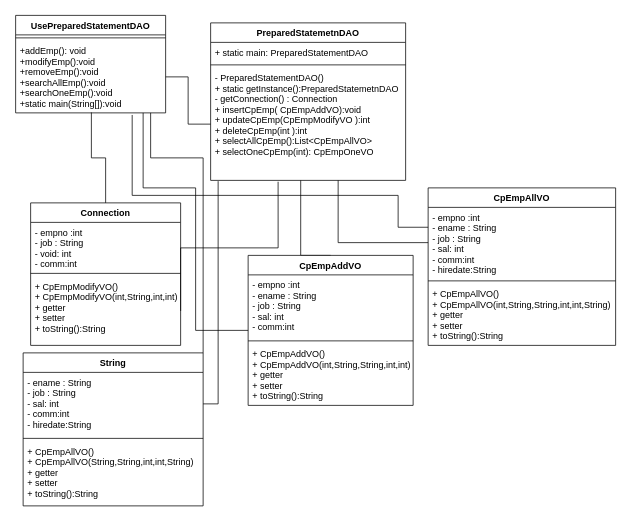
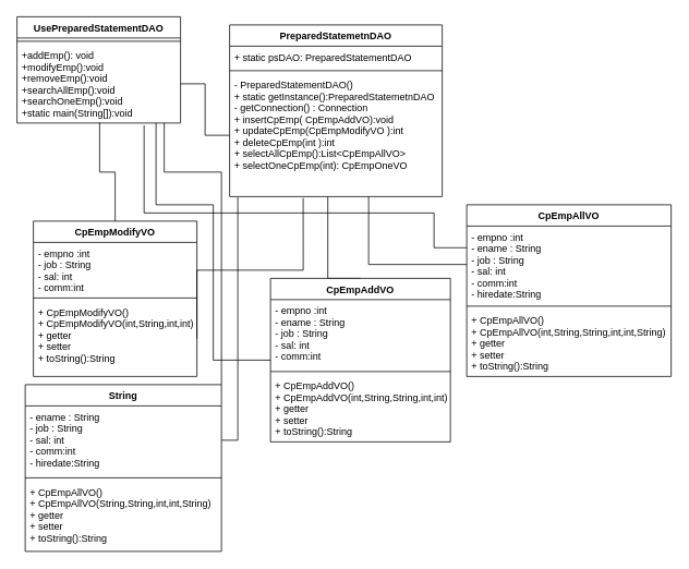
  <mxCell id="0" />
  <mxCell id="1" parent="0" />
  <mxCell id="2" value="PreparedStatemetnDAO" style="swimlane;fontStyle=1;align=center;verticalAlign=top;childLayout=stackLayout;horizontal=1;startSize=26;horizontalStack=0;resizeParent=1;resizeParentMax=0;resizeLast=0;collapsible=1;marginBottom=0;" parent="1" vertex="1"><mxGeometry x="280" y="30" width="260" height="210" as="geometry" /></mxCell>
- <mxCell id="3" value="+ static main: PreparedStatementDAO" style="text;strokeColor=none;fillColor=none;align=left;verticalAlign=top;spacingLeft=4;spacingRight=4;overflow=hidden;rotatable=0;points=[[0,0.5],[1,0.5]];portConstraint=eastwest;" parent="2" vertex="1"><mxGeometry y="26" width="260" height="26" as="geometry" /></mxCell>
+ <mxCell id="3" value="+ static psDAO: PreparedStatementDAO" style="text;strokeColor=none;fillColor=none;align=left;verticalAlign=top;spacingLeft=4;spacingRight=4;overflow=hidden;rotatable=0;points=[[0,0.5],[1,0.5]];portConstraint=eastwest;" parent="2" vertex="1"><mxGeometry y="26" width="260" height="26" as="geometry" /></mxCell>
  <mxCell id="4" value="" style="line;strokeWidth=1;fillColor=none;align=left;verticalAlign=middle;spacingTop=-1;spacingLeft=3;spacingRight=3;rotatable=0;labelPosition=right;points=[];portConstraint=eastwest;" parent="2" vertex="1"><mxGeometry y="52" width="260" height="8" as="geometry" /></mxCell>
  <mxCell id="5" value="- PreparedStatementDAO()&#10;+ static getInstance():PreparedStatemetnDAO&#10;- getConnection() : Connection&#10;+ insertCpEmp( CpEmpAddVO):void&#10;+ updateCpEmp(CpEmpModifyVO ):int&#10;+ deleteCpEmp(int ):int&#10;+ selectAllCpEmp():List&lt;CpEmpAllVO&gt;&#10;+ selectOneCpEmp(int): CpEmpOneVO&#10;" style="text;strokeColor=none;fillColor=none;align=left;verticalAlign=top;spacingLeft=4;spacingRight=4;overflow=hidden;rotatable=0;points=[[0,0.5],[1,0.5]];portConstraint=eastwest;" parent="2" vertex="1"><mxGeometry y="60" width="260" height="150" as="geometry" /></mxCell>
  <mxCell id="6" style="edgeStyle=orthogonalEdgeStyle;rounded=0;orthogonalLoop=1;jettySize=auto;html=1;exitX=0.5;exitY=0;exitDx=0;exitDy=0;entryX=0.462;entryY=1;entryDx=0;entryDy=0;entryPerimeter=0;endArrow=none;endFill=0;" parent="1" source="8" target="5" edge="1"><mxGeometry relative="1" as="geometry"><mxPoint x="400" y="250" as="targetPoint" /><Array as="points"><mxPoint x="400" y="340" /></Array></mxGeometry></mxCell>
  <mxCell id="7" style="edgeStyle=orthogonalEdgeStyle;rounded=0;orthogonalLoop=1;jettySize=auto;html=1;endArrow=none;endFill=0;" parent="1" source="8" edge="1"><mxGeometry relative="1" as="geometry"><mxPoint x="190" y="150" as="targetPoint" /><Array as="points"><mxPoint x="260" y="440" /><mxPoint x="260" y="250" /><mxPoint x="190" y="250" /></Array></mxGeometry></mxCell>
  <mxCell id="8" value="CpEmpAddVO" style="swimlane;fontStyle=1;align=center;verticalAlign=top;childLayout=stackLayout;horizontal=1;startSize=26;horizontalStack=0;resizeParent=1;resizeParentMax=0;resizeLast=0;collapsible=1;marginBottom=0;" parent="1" vertex="1"><mxGeometry x="330" y="340" width="220" height="200" as="geometry" /></mxCell>
  <mxCell id="9" value="- empno :int &#10;- ename : String&#10;- job : String&#10;- sal: int&#10;- comm:int " style="text;strokeColor=none;fillColor=none;align=left;verticalAlign=top;spacingLeft=4;spacingRight=4;overflow=hidden;rotatable=0;points=[[0,0.5],[1,0.5]];portConstraint=eastwest;" parent="8" vertex="1"><mxGeometry y="26" width="220" height="84" as="geometry" /></mxCell>
  <mxCell id="10" value="" style="line;strokeWidth=1;fillColor=none;align=left;verticalAlign=middle;spacingTop=-1;spacingLeft=3;spacingRight=3;rotatable=0;labelPosition=right;points=[];portConstraint=eastwest;" parent="8" vertex="1"><mxGeometry y="110" width="220" height="8" as="geometry" /></mxCell>
  <mxCell id="11" value="+ CpEmpAddVO()&#10;+ CpEmpAddVO(int,String,String,int,int)&#10;+ getter&#10;+ setter&#10;+ toString():String&#10;&#10;" style="text;strokeColor=none;fillColor=none;align=left;verticalAlign=top;spacingLeft=4;spacingRight=4;overflow=hidden;rotatable=0;points=[[0,0.5],[1,0.5]];portConstraint=eastwest;" parent="8" vertex="1"><mxGeometry y="118" width="220" height="82" as="geometry" /></mxCell>
  <mxCell id="12" style="edgeStyle=orthogonalEdgeStyle;rounded=0;orthogonalLoop=1;jettySize=auto;html=1;exitX=0.5;exitY=0;exitDx=0;exitDy=0;entryX=0.505;entryY=0.994;entryDx=0;entryDy=0;entryPerimeter=0;endArrow=none;endFill=0;" parent="1" source="13" target="32" edge="1"><mxGeometry relative="1" as="geometry" /></mxCell>
- <mxCell id="13" value="Connection" style="swimlane;fontStyle=1;align=center;verticalAlign=top;childLayout=stackLayout;horizontal=1;startSize=26;horizontalStack=0;resizeParent=1;resizeParentMax=0;resizeLast=0;collapsible=1;marginBottom=0;" parent="1" vertex="1"><mxGeometry x="40" y="270" width="200" height="190" as="geometry" /></mxCell>
- <mxCell id="14" value="- empno :int &#10;- job : String&#10;- void: int&#10;- comm:int " style="text;strokeColor=none;fillColor=none;align=left;verticalAlign=top;spacingLeft=4;spacingRight=4;overflow=hidden;rotatable=0;points=[[0,0.5],[1,0.5]];portConstraint=eastwest;" parent="13" vertex="1"><mxGeometry y="26" width="200" height="64" as="geometry" /></mxCell>
+ <mxCell id="13" value="CpEmpModifyVO" style="swimlane;fontStyle=1;align=center;verticalAlign=top;childLayout=stackLayout;horizontal=1;startSize=26;horizontalStack=0;resizeParent=1;resizeParentMax=0;resizeLast=0;collapsible=1;marginBottom=0;" parent="1" vertex="1"><mxGeometry x="40" y="270" width="200" height="190" as="geometry" /></mxCell>
+ <mxCell id="14" value="- empno :int &#10;- job : String&#10;- sal: int&#10;- comm:int " style="text;strokeColor=none;fillColor=none;align=left;verticalAlign=top;spacingLeft=4;spacingRight=4;overflow=hidden;rotatable=0;points=[[0,0.5],[1,0.5]];portConstraint=eastwest;" parent="13" vertex="1"><mxGeometry y="26" width="200" height="64" as="geometry" /></mxCell>
  <mxCell id="15" value="" style="line;strokeWidth=1;fillColor=none;align=left;verticalAlign=middle;spacingTop=-1;spacingLeft=3;spacingRight=3;rotatable=0;labelPosition=right;points=[];portConstraint=eastwest;" parent="13" vertex="1"><mxGeometry y="90" width="200" height="8" as="geometry" /></mxCell>
  <mxCell id="16" value="+ CpEmpModifyVO()&#10;+ CpEmpModifyVO(int,String,int,int)&#10;+ getter&#10;+ setter&#10;+ toString():String&#10;&#10;&#10;" style="text;strokeColor=none;fillColor=none;align=left;verticalAlign=top;spacingLeft=4;spacingRight=4;overflow=hidden;rotatable=0;points=[[0,0.5],[1,0.5]];portConstraint=eastwest;" parent="13" vertex="1"><mxGeometry y="98" width="200" height="92" as="geometry" /></mxCell>
  <mxCell id="17" style="edgeStyle=orthogonalEdgeStyle;rounded=0;orthogonalLoop=1;jettySize=auto;html=1;exitX=1;exitY=0.5;exitDx=0;exitDy=0;endArrow=none;endFill=0;entryX=0.346;entryY=1.012;entryDx=0;entryDy=0;entryPerimeter=0;" parent="1" source="16" target="5" edge="1"><mxGeometry relative="1" as="geometry"><mxPoint x="370" y="250" as="targetPoint" /><Array as="points"><mxPoint x="240" y="330" /><mxPoint x="370" y="330" /></Array></mxGeometry></mxCell>
  <mxCell id="18" style="edgeStyle=orthogonalEdgeStyle;rounded=0;orthogonalLoop=1;jettySize=auto;html=1;exitX=0;exitY=0.25;exitDx=0;exitDy=0;entryX=0.777;entryY=1.029;entryDx=0;entryDy=0;entryPerimeter=0;endArrow=none;endFill=0;" parent="1" source="19" target="32" edge="1"><mxGeometry relative="1" as="geometry"><Array as="points"><mxPoint x="530" y="302" /><mxPoint x="530" y="260" /><mxPoint x="175" y="260" /></Array></mxGeometry></mxCell>
  <mxCell id="19" value="CpEmpAllVO" style="swimlane;fontStyle=1;align=center;verticalAlign=top;childLayout=stackLayout;horizontal=1;startSize=26;horizontalStack=0;resizeParent=1;resizeParentMax=0;resizeLast=0;collapsible=1;marginBottom=0;" parent="1" vertex="1"><mxGeometry x="570" y="250" width="250" height="210" as="geometry" /></mxCell>
  <mxCell id="20" value="- empno :int &#10;- ename : String&#10;- job : String&#10;- sal: int&#10;- comm:int &#10;- hiredate:String" style="text;strokeColor=none;fillColor=none;align=left;verticalAlign=top;spacingLeft=4;spacingRight=4;overflow=hidden;rotatable=0;points=[[0,0.5],[1,0.5]];portConstraint=eastwest;" parent="19" vertex="1"><mxGeometry y="26" width="250" height="94" as="geometry" /></mxCell>
  <mxCell id="21" value="" style="line;strokeWidth=1;fillColor=none;align=left;verticalAlign=middle;spacingTop=-1;spacingLeft=3;spacingRight=3;rotatable=0;labelPosition=right;points=[];portConstraint=eastwest;" parent="19" vertex="1"><mxGeometry y="120" width="250" height="8" as="geometry" /></mxCell>
  <mxCell id="22" value="+ CpEmpAllVO()&#10;+ CpEmpAllVO(int,String,String,int,int,String)&#10;+ getter&#10;+ setter&#10;+ toString():String&#10;&#10;" style="text;strokeColor=none;fillColor=none;align=left;verticalAlign=top;spacingLeft=4;spacingRight=4;overflow=hidden;rotatable=0;points=[[0,0.5],[1,0.5]];portConstraint=eastwest;" parent="19" vertex="1"><mxGeometry y="128" width="250" height="82" as="geometry" /></mxCell>
  <mxCell id="23" style="edgeStyle=orthogonalEdgeStyle;rounded=0;orthogonalLoop=1;jettySize=auto;html=1;exitX=0;exitY=0.5;exitDx=0;exitDy=0;entryX=0.654;entryY=1;entryDx=0;entryDy=0;entryPerimeter=0;endArrow=none;endFill=0;" parent="1" source="20" target="5" edge="1"><mxGeometry relative="1" as="geometry" /></mxCell>
  <mxCell id="24" style="edgeStyle=orthogonalEdgeStyle;rounded=0;orthogonalLoop=1;jettySize=auto;html=1;exitX=1;exitY=0;exitDx=0;exitDy=0;endArrow=none;endFill=0;" parent="1" source="25" edge="1"><mxGeometry relative="1" as="geometry"><mxPoint x="200" y="150" as="targetPoint" /><Array as="points"><mxPoint x="270" y="210" /><mxPoint x="200" y="210" /></Array></mxGeometry></mxCell>
  <mxCell id="25" value="String" style="swimlane;fontStyle=1;align=center;verticalAlign=top;childLayout=stackLayout;horizontal=1;startSize=26;horizontalStack=0;resizeParent=1;resizeParentMax=0;resizeLast=0;collapsible=1;marginBottom=0;" parent="1" vertex="1"><mxGeometry x="30" y="470" width="240" height="204" as="geometry" /></mxCell>
  <mxCell id="26" value="- ename : String&#10;- job : String&#10;- sal: int&#10;- comm:int &#10;- hiredate:String" style="text;strokeColor=none;fillColor=none;align=left;verticalAlign=top;spacingLeft=4;spacingRight=4;overflow=hidden;rotatable=0;points=[[0,0.5],[1,0.5]];portConstraint=eastwest;" parent="25" vertex="1"><mxGeometry y="26" width="240" height="84" as="geometry" /></mxCell>
  <mxCell id="27" value="" style="line;strokeWidth=1;fillColor=none;align=left;verticalAlign=middle;spacingTop=-1;spacingLeft=3;spacingRight=3;rotatable=0;labelPosition=right;points=[];portConstraint=eastwest;" parent="25" vertex="1"><mxGeometry y="110" width="240" height="8" as="geometry" /></mxCell>
  <mxCell id="28" value="+ CpEmpAllVO()&#10;+ CpEmpAllVO(String,String,int,int,String)&#10;+ getter&#10;+ setter&#10;+ toString():String&#10;&#10;" style="text;strokeColor=none;fillColor=none;align=left;verticalAlign=top;spacingLeft=4;spacingRight=4;overflow=hidden;rotatable=0;points=[[0,0.5],[1,0.5]];portConstraint=eastwest;" parent="25" vertex="1"><mxGeometry y="118" width="240" height="86" as="geometry" /></mxCell>
  <mxCell id="29" style="edgeStyle=orthogonalEdgeStyle;rounded=0;orthogonalLoop=1;jettySize=auto;html=1;exitX=1;exitY=0.5;exitDx=0;exitDy=0;endArrow=none;endFill=0;" parent="1" source="26" edge="1"><mxGeometry relative="1" as="geometry"><mxPoint x="290" y="241" as="targetPoint" /><Array as="points"><mxPoint x="290" y="538" /><mxPoint x="290" y="241" /></Array></mxGeometry></mxCell>
  <mxCell id="30" value="UsePreparedStatementDAO" style="swimlane;fontStyle=1;align=center;verticalAlign=top;childLayout=stackLayout;horizontal=1;startSize=26;horizontalStack=0;resizeParent=1;resizeParentMax=0;resizeLast=0;collapsible=1;marginBottom=0;" parent="1" vertex="1"><mxGeometry x="20" y="20" width="200" height="130" as="geometry" /></mxCell>
  <mxCell id="31" value="" style="line;strokeWidth=1;fillColor=none;align=left;verticalAlign=middle;spacingTop=-1;spacingLeft=3;spacingRight=3;rotatable=0;labelPosition=right;points=[];portConstraint=eastwest;" parent="30" vertex="1"><mxGeometry y="26" width="200" height="8" as="geometry" /></mxCell>
  <mxCell id="32" value="+addEmp(): void&#10;+modifyEmp():void&#10;+removeEmp():void&#10;+searchAllEmp():void&#10;+searchOneEmp():void&#10;+static main(String[]):void&#10;&#10;&#10;" style="text;strokeColor=none;fillColor=none;align=left;verticalAlign=top;spacingLeft=4;spacingRight=4;overflow=hidden;rotatable=0;points=[[0,0.5],[1,0.5]];portConstraint=eastwest;" parent="30" vertex="1"><mxGeometry y="34" width="200" height="96" as="geometry" /></mxCell>
  <mxCell id="33" style="edgeStyle=orthogonalEdgeStyle;rounded=0;orthogonalLoop=1;jettySize=auto;html=1;exitX=1;exitY=0.5;exitDx=0;exitDy=0;endArrow=none;endFill=0;" parent="1" source="32" target="5" edge="1"><mxGeometry relative="1" as="geometry" /></mxCell>
